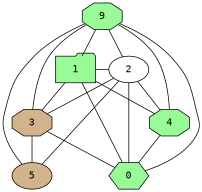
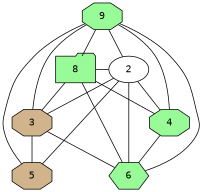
  graph {
    fontname="DejaVu Sans Mono"
    node [fillcolor=palegreen fontname="DejaVu Sans Mono" shape=octagon style=filled]
    edge [fontname="DejaVu Sans Mono"]
-   1 [shape=folder]
+   1 [shape=folder label=8]
    2 [fillcolor=white shape=ellipse]
    3 [fillcolor=tan]
    4
-   5 [fillcolor=tan shape=ellipse]
-   6 [shape=hexagon label=0]
+   5 [fillcolor=tan]
+   6 [shape=hexagon]
    n7 [label=9]
    subgraph sub_1 {
      rank=same
      1
      2
    }
    subgraph sub_2 {
      rank=same
      3
      4
    }
    subgraph sub_3 {
      rank=same
      5
      6
    }
    1 -- 2
    1 -- 3
    1 -- 4
    1 -- 6
    2 -- 3
    2 -- 4
    2 -- 5
    2 -- 6
    3 -- 5
    3 -- 6
    4 -- 6
    n7 -- 1
    n7 -- 2
    n7 -- 3
    n7 -- 4
    n7 -- 5
    n7 -- 6
  }
